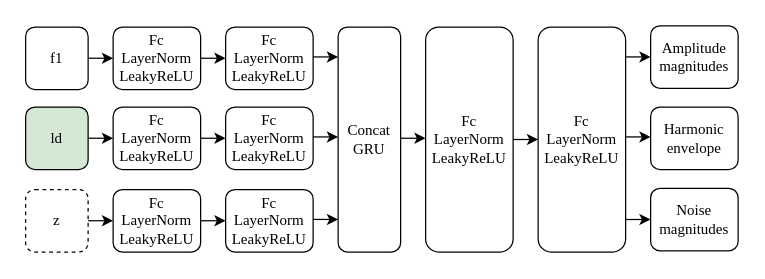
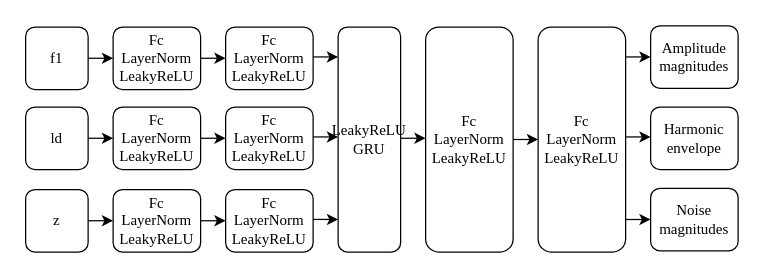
  <mxCell id="0" />
  <mxCell id="1" parent="0" />
  <mxCell id="2" value="&lt;font face=&quot;Garamond&quot;&gt;f&lt;/font&gt;&lt;font style=&quot;font-size: 12px&quot;&gt;&lt;font face=&quot;Garamond&quot;&gt;1&lt;/font&gt;&lt;br&gt;&lt;/font&gt;" style="rounded=1;whiteSpace=wrap;html=1;" parent="1" vertex="1"><mxGeometry x="20" y="21" width="50" height="50" as="geometry" /></mxCell>
  <mxCell id="3" value="&lt;font style=&quot;font-size: 12px&quot;&gt;&lt;font face=&quot;Garamond&quot;&gt;Fc&lt;br&gt;LayerNorm&lt;br&gt;LeakyReLU&lt;/font&gt;&lt;br&gt;&lt;/font&gt;" style="rounded=1;whiteSpace=wrap;html=1;" parent="1" vertex="1"><mxGeometry x="90" y="21" width="70" height="50" as="geometry" /></mxCell>
  <mxCell id="4" value="" style="endArrow=classic;html=1;exitX=1;exitY=0.5;exitDx=0;exitDy=0;" parent="1" source="2" edge="1"><mxGeometry width="50" height="50" relative="1" as="geometry"><mxPoint x="40" y="81" as="sourcePoint" /><mxPoint x="90" y="46" as="targetPoint" /></mxGeometry></mxCell>
  <mxCell id="5" value="&lt;font style=&quot;font-size: 12px&quot;&gt;&lt;font face=&quot;Garamond&quot;&gt;Fc&lt;br&gt;LayerNorm&lt;br&gt;LeakyReLU&lt;/font&gt;&lt;br&gt;&lt;/font&gt;" style="rounded=1;whiteSpace=wrap;html=1;" parent="1" vertex="1"><mxGeometry x="180" y="21" width="70" height="50" as="geometry" /></mxCell>
  <mxCell id="6" value="" style="endArrow=classic;html=1;exitX=1;exitY=0.5;exitDx=0;exitDy=0;entryX=0;entryY=0.5;entryDx=0;entryDy=0;" parent="1" source="3" target="5" edge="1"><mxGeometry width="50" height="50" relative="1" as="geometry"><mxPoint x="40" y="71" as="sourcePoint" /><mxPoint x="90" y="21" as="targetPoint" /></mxGeometry></mxCell>
- <mxCell id="7" value="&lt;font style=&quot;font-size: 12px&quot;&gt;&lt;font face=&quot;Garamond&quot;&gt;ld&lt;/font&gt;&lt;br&gt;&lt;/font&gt;" style="rounded=1;whiteSpace=wrap;html=1;fillColor=#d5e8d4;" parent="1" vertex="1"><mxGeometry x="20" y="85" width="50" height="50" as="geometry" /></mxCell>
+ <mxCell id="7" value="&lt;font style=&quot;font-size: 12px&quot;&gt;&lt;font face=&quot;Garamond&quot;&gt;ld&lt;/font&gt;&lt;br&gt;&lt;/font&gt;" style="rounded=1;whiteSpace=wrap;html=1;" parent="1" vertex="1"><mxGeometry x="20" y="85" width="50" height="50" as="geometry" /></mxCell>
  <mxCell id="8" value="&lt;font style=&quot;font-size: 12px&quot;&gt;&lt;font face=&quot;Garamond&quot;&gt;Fc&lt;br&gt;LayerNorm&lt;br&gt;LeakyReLU&lt;/font&gt;&lt;br&gt;&lt;/font&gt;" style="rounded=1;whiteSpace=wrap;html=1;" parent="1" vertex="1"><mxGeometry x="90" y="85" width="70" height="50" as="geometry" /></mxCell>
  <mxCell id="9" value="" style="endArrow=classic;html=1;exitX=1;exitY=0.5;exitDx=0;exitDy=0;" parent="1" source="7" edge="1"><mxGeometry width="50" height="50" relative="1" as="geometry"><mxPoint x="40" y="145" as="sourcePoint" /><mxPoint x="90" y="110" as="targetPoint" /></mxGeometry></mxCell>
  <mxCell id="10" value="&lt;font style=&quot;font-size: 12px&quot;&gt;&lt;font face=&quot;Garamond&quot;&gt;Fc&lt;br&gt;LayerNorm&lt;br&gt;LeakyReLU&lt;/font&gt;&lt;br&gt;&lt;/font&gt;" style="rounded=1;whiteSpace=wrap;html=1;" parent="1" vertex="1"><mxGeometry x="180" y="85" width="70" height="50" as="geometry" /></mxCell>
  <mxCell id="11" value="" style="endArrow=classic;html=1;exitX=1;exitY=0.5;exitDx=0;exitDy=0;entryX=0;entryY=0.5;entryDx=0;entryDy=0;" parent="1" source="8" target="10" edge="1"><mxGeometry width="50" height="50" relative="1" as="geometry"><mxPoint x="40" y="135" as="sourcePoint" /><mxPoint x="90" y="85" as="targetPoint" /></mxGeometry></mxCell>
- <mxCell id="12" value="&lt;font style=&quot;font-size: 12px&quot;&gt;&lt;font face=&quot;Garamond&quot;&gt;z&lt;/font&gt;&lt;br&gt;&lt;/font&gt;" style="rounded=1;whiteSpace=wrap;html=1;dashed=1;" parent="1" vertex="1"><mxGeometry x="20" y="151" width="50" height="50" as="geometry" /></mxCell>
+ <mxCell id="12" value="&lt;font style=&quot;font-size: 12px&quot;&gt;&lt;font face=&quot;Garamond&quot;&gt;z&lt;/font&gt;&lt;br&gt;&lt;/font&gt;" style="rounded=1;whiteSpace=wrap;html=1;" parent="1" vertex="1"><mxGeometry x="20" y="151" width="50" height="50" as="geometry" /></mxCell>
  <mxCell id="13" value="&lt;font style=&quot;font-size: 12px&quot;&gt;&lt;font face=&quot;Garamond&quot;&gt;Fc&lt;br&gt;LayerNorm&lt;br&gt;LeakyReLU&lt;/font&gt;&lt;br&gt;&lt;/font&gt;" style="rounded=1;whiteSpace=wrap;html=1;" parent="1" vertex="1"><mxGeometry x="90" y="151" width="70" height="50" as="geometry" /></mxCell>
  <mxCell id="14" value="" style="endArrow=classic;html=1;exitX=1;exitY=0.5;exitDx=0;exitDy=0;" parent="1" source="12" edge="1"><mxGeometry width="50" height="50" relative="1" as="geometry"><mxPoint x="40" y="211" as="sourcePoint" /><mxPoint x="90" y="176" as="targetPoint" /></mxGeometry></mxCell>
  <mxCell id="15" value="&lt;font style=&quot;font-size: 12px&quot;&gt;&lt;font face=&quot;Garamond&quot;&gt;Fc&lt;br&gt;LayerNorm&lt;br&gt;LeakyReLU&lt;/font&gt;&lt;br&gt;&lt;/font&gt;" style="rounded=1;whiteSpace=wrap;html=1;" parent="1" vertex="1"><mxGeometry x="180" y="151" width="70" height="50" as="geometry" /></mxCell>
  <mxCell id="16" value="" style="endArrow=classic;html=1;exitX=1;exitY=0.5;exitDx=0;exitDy=0;entryX=0;entryY=0.5;entryDx=0;entryDy=0;" parent="1" source="13" target="15" edge="1"><mxGeometry width="50" height="50" relative="1" as="geometry"><mxPoint x="40" y="201" as="sourcePoint" /><mxPoint x="90" y="151" as="targetPoint" /></mxGeometry></mxCell>
- <mxCell id="17" value="&lt;font face=&quot;Garamond&quot;&gt;Concat&lt;br&gt;GRU&lt;/font&gt;" style="rounded=1;whiteSpace=wrap;html=1;" parent="1" vertex="1"><mxGeometry x="270" y="21" width="50" height="180" as="geometry" /></mxCell>
+ <mxCell id="17" value="&lt;font face=&quot;Garamond&quot;&gt;LeakyReLU&lt;br&gt;GRU&lt;/font&gt;" style="rounded=1;whiteSpace=wrap;html=1;" parent="1" vertex="1"><mxGeometry x="270" y="21" width="50" height="180" as="geometry" /></mxCell>
  <mxCell id="18" value="" style="endArrow=classic;html=1;exitX=1;exitY=0.5;exitDx=0;exitDy=0;entryX=0;entryY=0.5;entryDx=0;entryDy=0;" parent="1" edge="1"><mxGeometry width="50" height="50" relative="1" as="geometry"><mxPoint x="250" y="44.95" as="sourcePoint" /><mxPoint x="270" y="44.95" as="targetPoint" /></mxGeometry></mxCell>
  <mxCell id="19" value="" style="endArrow=classic;html=1;exitX=1;exitY=0.5;exitDx=0;exitDy=0;entryX=0;entryY=0.5;entryDx=0;entryDy=0;" parent="1" edge="1"><mxGeometry width="50" height="50" relative="1" as="geometry"><mxPoint x="250" y="108.95" as="sourcePoint" /><mxPoint x="270" y="108.95" as="targetPoint" /></mxGeometry></mxCell>
  <mxCell id="20" value="" style="endArrow=classic;html=1;exitX=1;exitY=0.5;exitDx=0;exitDy=0;entryX=0;entryY=0.5;entryDx=0;entryDy=0;" parent="1" edge="1"><mxGeometry width="50" height="50" relative="1" as="geometry"><mxPoint x="250" y="174.95" as="sourcePoint" /><mxPoint x="270" y="174.95" as="targetPoint" /></mxGeometry></mxCell>
  <mxCell id="21" value="&lt;font style=&quot;font-size: 12px&quot;&gt;&lt;font face=&quot;Garamond&quot;&gt;Amplitude magnitudes&lt;/font&gt;&lt;br&gt;&lt;/font&gt;" style="rounded=1;whiteSpace=wrap;html=1;" parent="1" vertex="1"><mxGeometry x="520" y="20" width="70" height="50" as="geometry" /></mxCell>
  <mxCell id="22" value="&lt;font style=&quot;font-size: 12px&quot;&gt;&lt;font face=&quot;Garamond&quot;&gt;Harmonic envelope&lt;/font&gt;&lt;br&gt;&lt;/font&gt;" style="rounded=1;whiteSpace=wrap;html=1;" parent="1" vertex="1"><mxGeometry x="520" y="85" width="70" height="50" as="geometry" /></mxCell>
  <mxCell id="23" value="&lt;font style=&quot;font-size: 12px&quot;&gt;&lt;font face=&quot;Garamond&quot;&gt;Noise magnitudes&lt;/font&gt;&lt;br&gt;&lt;/font&gt;" style="rounded=1;whiteSpace=wrap;html=1;" parent="1" vertex="1"><mxGeometry x="520" y="150" width="70" height="50" as="geometry" /></mxCell>
  <mxCell id="24" value="&lt;font style=&quot;font-size: 12px&quot;&gt;&lt;font face=&quot;Garamond&quot;&gt;Fc&lt;br&gt;LayerNorm&lt;br&gt;LeakyReLU&lt;/font&gt;&lt;br&gt;&lt;/font&gt;" style="rounded=1;whiteSpace=wrap;html=1;" parent="1" vertex="1"><mxGeometry x="340" y="21" width="70" height="180" as="geometry" /></mxCell>
  <mxCell id="25" value="" style="endArrow=classic;html=1;exitX=1;exitY=0.5;exitDx=0;exitDy=0;" parent="1" edge="1"><mxGeometry width="50" height="50" relative="1" as="geometry"><mxPoint x="320" y="110" as="sourcePoint" /><mxPoint x="340" y="110" as="targetPoint" /></mxGeometry></mxCell>
  <mxCell id="26" value="&lt;font style=&quot;font-size: 12px&quot;&gt;&lt;font face=&quot;Garamond&quot;&gt;Fc&lt;br&gt;LayerNorm&lt;br&gt;LeakyReLU&lt;/font&gt;&lt;br&gt;&lt;/font&gt;" style="rounded=1;whiteSpace=wrap;html=1;" parent="1" vertex="1"><mxGeometry x="430" y="21" width="70" height="180" as="geometry" /></mxCell>
  <mxCell id="27" value="" style="endArrow=classic;html=1;exitX=1;exitY=0.5;exitDx=0;exitDy=0;entryX=0;entryY=0.5;entryDx=0;entryDy=0;" parent="1" source="24" target="26" edge="1"><mxGeometry width="50" height="50" relative="1" as="geometry"><mxPoint x="290" y="135" as="sourcePoint" /><mxPoint x="340" y="85" as="targetPoint" /></mxGeometry></mxCell>
  <mxCell id="28" value="" style="endArrow=classic;html=1;exitX=1;exitY=0.5;exitDx=0;exitDy=0;entryX=0;entryY=0.5;entryDx=0;entryDy=0;" parent="1" edge="1"><mxGeometry width="50" height="50" relative="1" as="geometry"><mxPoint x="500" y="44.95" as="sourcePoint" /><mxPoint x="520" y="44.95" as="targetPoint" /></mxGeometry></mxCell>
  <mxCell id="29" value="" style="endArrow=classic;html=1;exitX=1;exitY=0.5;exitDx=0;exitDy=0;entryX=0;entryY=0.5;entryDx=0;entryDy=0;" parent="1" edge="1"><mxGeometry width="50" height="50" relative="1" as="geometry"><mxPoint x="500" y="108.95" as="sourcePoint" /><mxPoint x="520" y="108.95" as="targetPoint" /></mxGeometry></mxCell>
  <mxCell id="30" value="" style="endArrow=classic;html=1;exitX=1;exitY=0.5;exitDx=0;exitDy=0;entryX=0;entryY=0.5;entryDx=0;entryDy=0;" edge="1" parent="1"><mxGeometry width="50" height="50" relative="1" as="geometry"><mxPoint x="500" y="175" as="sourcePoint" /><mxPoint x="520" y="175" as="targetPoint" /></mxGeometry></mxCell>
